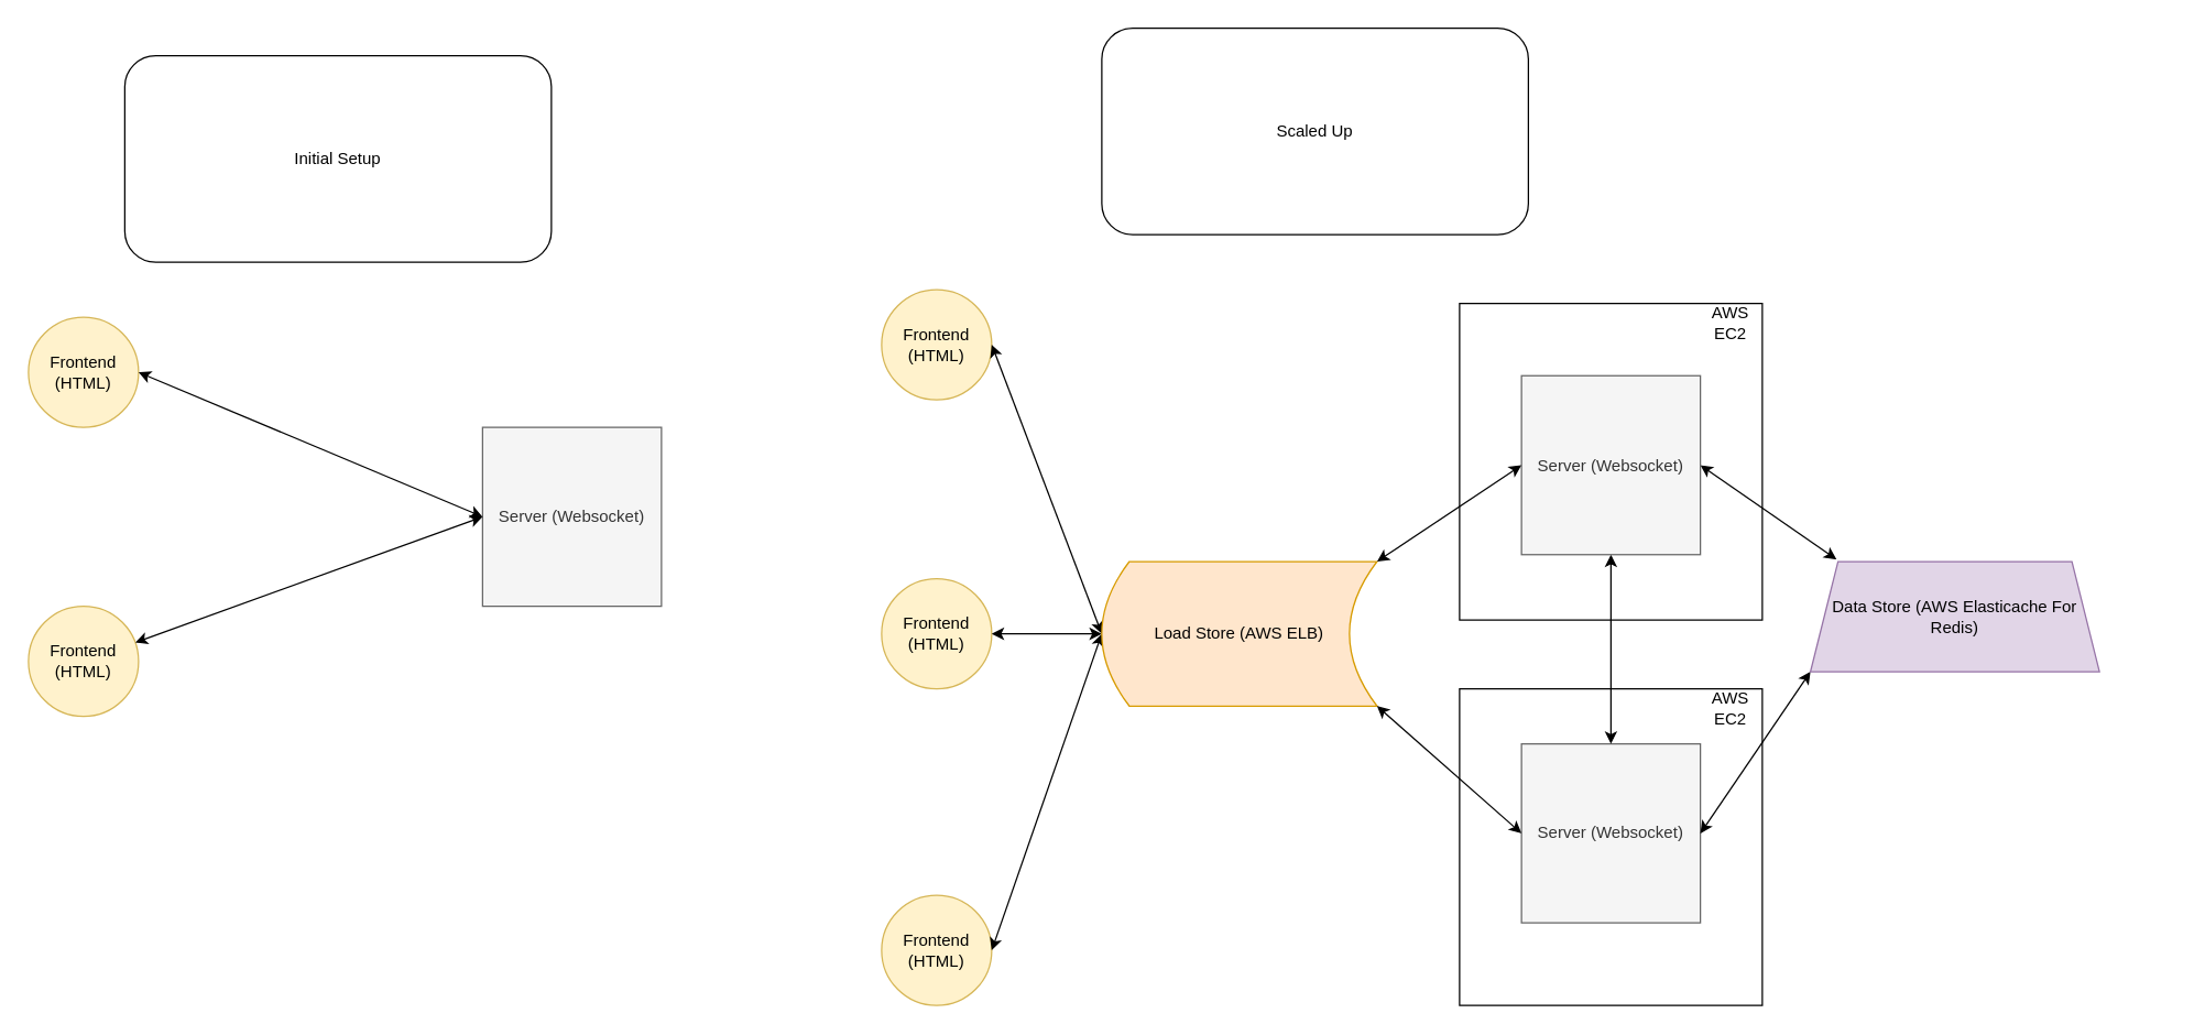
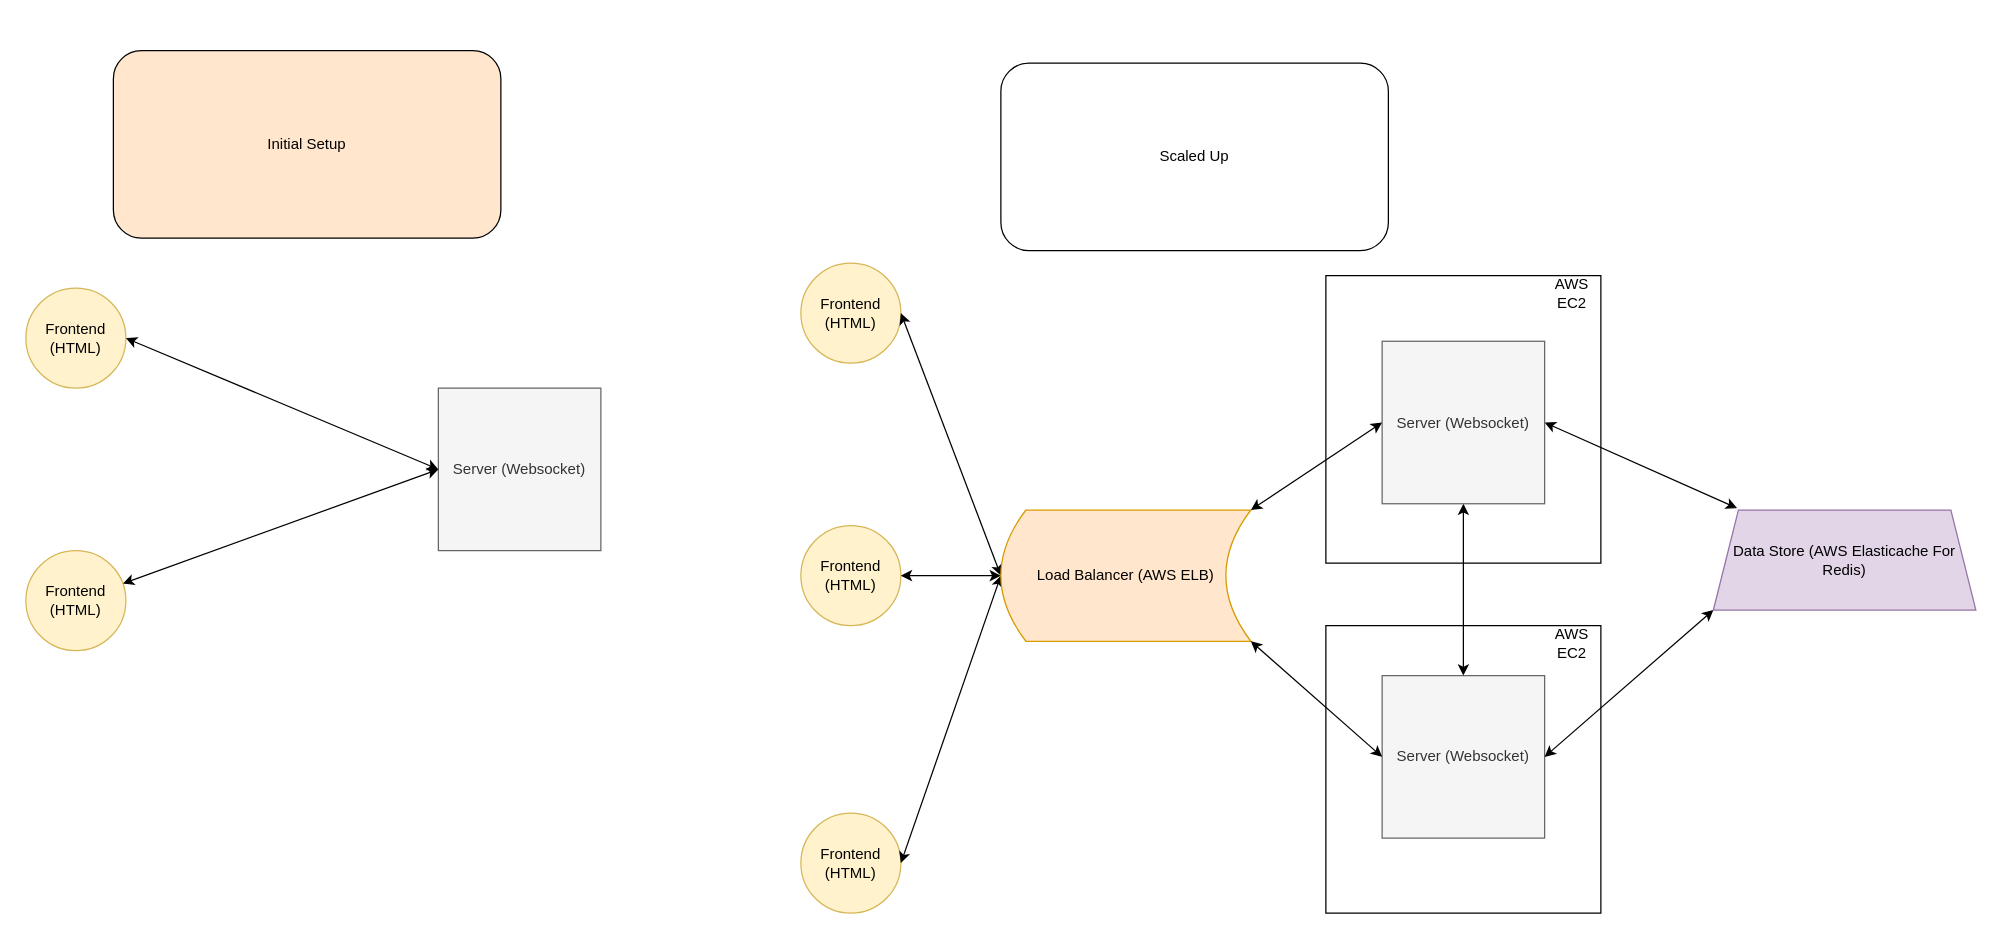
  <mxCell id="0" />
  <mxCell id="1" parent="0" />
  <mxCell id="2" value="" style="group" parent="1" vertex="1" connectable="0"><mxGeometry x="1060" y="500" width="220" height="230" as="geometry" /></mxCell>
  <mxCell id="3" value="" style="rounded=0;whiteSpace=wrap;html=1;" parent="2" vertex="1"><mxGeometry width="220" height="230" as="geometry" /></mxCell>
  <mxCell id="4" value="AWS EC2" style="text;html=1;strokeColor=none;fillColor=none;align=center;verticalAlign=middle;whiteSpace=wrap;rounded=0;" parent="2" vertex="1"><mxGeometry x="190.235" y="7.797" width="14.092" height="11.695" as="geometry" /></mxCell>
  <mxCell id="5" value="&lt;div&gt;Server (Websocket)&lt;/div&gt;" style="whiteSpace=wrap;html=1;aspect=fixed;fillColor=#f5f5f5;fontColor=#333333;strokeColor=#666666;" parent="2" vertex="1"><mxGeometry x="45" y="40" width="130" height="130" as="geometry" /></mxCell>
  <mxCell id="6" value="" style="group" parent="1" vertex="1" connectable="0"><mxGeometry x="1060" y="220" width="220" height="230" as="geometry" /></mxCell>
  <mxCell id="7" value="" style="rounded=0;whiteSpace=wrap;html=1;" parent="6" vertex="1"><mxGeometry width="220" height="230" as="geometry" /></mxCell>
  <mxCell id="8" value="AWS EC2" style="text;html=1;strokeColor=none;fillColor=none;align=center;verticalAlign=middle;whiteSpace=wrap;rounded=0;" parent="6" vertex="1"><mxGeometry x="190.235" y="7.797" width="14.092" height="11.695" as="geometry" /></mxCell>
  <mxCell id="9" value="&lt;div&gt;Server (Websocket)&lt;/div&gt;" style="whiteSpace=wrap;html=1;aspect=fixed;fillColor=#f5f5f5;fontColor=#333333;strokeColor=#666666;" parent="1" vertex="1"><mxGeometry x="350" y="310" width="130" height="130" as="geometry" /></mxCell>
  <mxCell id="10" value="Frontend (HTML)" style="ellipse;whiteSpace=wrap;html=1;aspect=fixed;fillColor=#fff2cc;strokeColor=#d6b656;" parent="1" vertex="1"><mxGeometry x="20" y="230" width="80" height="80" as="geometry" /></mxCell>
  <mxCell id="11" value="Frontend (HTML)" style="ellipse;whiteSpace=wrap;html=1;aspect=fixed;fillColor=#fff2cc;strokeColor=#d6b656;" parent="1" vertex="1"><mxGeometry x="20" y="440" width="80" height="80" as="geometry" /></mxCell>
- <mxCell id="12" value="Initial Setup" style="rounded=1;whiteSpace=wrap;html=1;" parent="1" vertex="1"><mxGeometry x="90" y="40" width="310" height="150" as="geometry" /></mxCell>
+ <mxCell id="12" value="Initial Setup" style="rounded=1;whiteSpace=wrap;html=1;fillColor=#ffe6cc;" parent="1" vertex="1"><mxGeometry x="90" y="40" width="310" height="150" as="geometry" /></mxCell>
  <mxCell id="13" value="" style="endArrow=classic;startArrow=classic;html=1;rounded=0;entryX=0;entryY=0.5;entryDx=0;entryDy=0;" parent="1" source="11" target="9" edge="1"><mxGeometry width="50" height="50" relative="1" as="geometry"><mxPoint x="390" y="440" as="sourcePoint" /><mxPoint x="440" y="390" as="targetPoint" /></mxGeometry></mxCell>
  <mxCell id="14" value="" style="endArrow=classic;startArrow=classic;html=1;rounded=0;entryX=1;entryY=0.5;entryDx=0;entryDy=0;exitX=0;exitY=0.5;exitDx=0;exitDy=0;" parent="1" source="9" target="10" edge="1"><mxGeometry width="50" height="50" relative="1" as="geometry"><mxPoint x="390" y="440" as="sourcePoint" /><mxPoint x="440" y="390" as="targetPoint" /></mxGeometry></mxCell>
  <mxCell id="15" value="Frontend (HTML)" style="ellipse;whiteSpace=wrap;html=1;aspect=fixed;fillColor=#fff2cc;strokeColor=#d6b656;" parent="1" vertex="1"><mxGeometry x="640" y="210" width="80" height="80" as="geometry" /></mxCell>
  <mxCell id="16" value="Frontend (HTML)" style="ellipse;whiteSpace=wrap;html=1;aspect=fixed;fillColor=#fff2cc;strokeColor=#d6b656;" parent="1" vertex="1"><mxGeometry x="640" y="420" width="80" height="80" as="geometry" /></mxCell>
- <mxCell id="17" value="Scaled Up" style="rounded=1;whiteSpace=wrap;html=1;" parent="1" vertex="1"><mxGeometry x="800" y="20" width="310" height="150" as="geometry" /></mxCell>
+ <mxCell id="17" value="Scaled Up" style="rounded=1;whiteSpace=wrap;html=1;" parent="1" vertex="1"><mxGeometry x="800" y="50" width="310" height="150" as="geometry" /></mxCell>
  <mxCell id="18" value="Frontend (HTML)" style="ellipse;whiteSpace=wrap;html=1;aspect=fixed;fillColor=#fff2cc;strokeColor=#d6b656;" parent="1" vertex="1"><mxGeometry x="640" y="650" width="80" height="80" as="geometry" /></mxCell>
  <mxCell id="19" value="" style="endArrow=classic;startArrow=classic;html=1;rounded=0;exitX=0.5;exitY=0;exitDx=0;exitDy=0;entryX=0.5;entryY=1;entryDx=0;entryDy=0;" parent="1" source="5" target="24" edge="1"><mxGeometry width="50" height="50" relative="1" as="geometry"><mxPoint x="1175" y="510" as="sourcePoint" /><mxPoint x="1175" y="400" as="targetPoint" /></mxGeometry></mxCell>
  <mxCell id="20" value="" style="endArrow=classic;startArrow=classic;html=1;rounded=0;entryX=1;entryY=0.5;entryDx=0;entryDy=0;exitX=0;exitY=0.5;exitDx=0;exitDy=0;" parent="1" source="27" target="15" edge="1"><mxGeometry width="50" height="50" relative="1" as="geometry"><mxPoint x="740" y="510" as="sourcePoint" /><mxPoint x="790" y="460" as="targetPoint" /></mxGeometry></mxCell>
  <mxCell id="21" value="" style="endArrow=classic;startArrow=classic;html=1;rounded=0;entryX=1;entryY=0.5;entryDx=0;entryDy=0;exitX=0;exitY=0.5;exitDx=0;exitDy=0;" parent="1" source="27" target="18" edge="1"><mxGeometry width="50" height="50" relative="1" as="geometry"><mxPoint x="740" y="510" as="sourcePoint" /><mxPoint x="790" y="460" as="targetPoint" /></mxGeometry></mxCell>
  <mxCell id="22" value="" style="endArrow=classic;startArrow=classic;html=1;rounded=0;exitX=1;exitY=0.5;exitDx=0;exitDy=0;entryX=0;entryY=0.5;entryDx=0;entryDy=0;" parent="1" source="16" target="27" edge="1"><mxGeometry width="50" height="50" relative="1" as="geometry"><mxPoint x="740" y="510" as="sourcePoint" /><mxPoint x="790" y="460" as="targetPoint" /></mxGeometry></mxCell>
  <mxCell id="23" value="" style="endArrow=classic;startArrow=classic;html=1;rounded=0;entryX=0.09;entryY=-0.019;entryDx=0;entryDy=0;exitX=1;exitY=0.5;exitDx=0;exitDy=0;entryPerimeter=0;" parent="1" source="24" target="26" edge="1"><mxGeometry width="50" height="50" relative="1" as="geometry"><mxPoint x="1305" y="340" as="sourcePoint" /><mxPoint x="1330" y="337.5" as="targetPoint" /></mxGeometry></mxCell>
  <mxCell id="24" value="&lt;div&gt;Server (Websocket)&lt;/div&gt;" style="whiteSpace=wrap;html=1;aspect=fixed;fillColor=#f5f5f5;fontColor=#333333;strokeColor=#666666;" parent="1" vertex="1"><mxGeometry x="1105" y="272.5" width="130" height="130" as="geometry" /></mxCell>
  <mxCell id="25" value="" style="endArrow=classic;startArrow=classic;html=1;rounded=0;exitX=1;exitY=0.5;exitDx=0;exitDy=0;entryX=0;entryY=1;entryDx=0;entryDy=0;" parent="1" source="5" target="26" edge="1"><mxGeometry width="50" height="50" relative="1" as="geometry"><mxPoint x="1295" y="620" as="sourcePoint" /><mxPoint x="1309" y="617.5" as="targetPoint" /></mxGeometry></mxCell>
- <mxCell id="26" value="Data Store (AWS Elasticache For Redis)" style="shape=trapezoid;perimeter=trapezoidPerimeter;whiteSpace=wrap;html=1;fixedSize=1;fillColor=#e1d5e7;strokeColor=#9673a6;" parent="1" vertex="1"><mxGeometry x="1315" y="407.5" width="210" height="80" as="geometry" /></mxCell>
- <mxCell id="27" value="Load Store (AWS ELB)" style="shape=dataStorage;whiteSpace=wrap;html=1;fixedSize=1;fillColor=#ffe6cc;strokeColor=#d79b00;" parent="1" vertex="1"><mxGeometry x="800" y="407.5" width="200" height="105" as="geometry" /></mxCell>
+ <mxCell id="26" value="Data Store (AWS Elasticache For Redis)" style="shape=trapezoid;perimeter=trapezoidPerimeter;whiteSpace=wrap;html=1;fixedSize=1;fillColor=#e1d5e7;strokeColor=#9673a6;" parent="1" vertex="1"><mxGeometry x="1370" y="407.5" width="210" height="80" as="geometry" /></mxCell>
+ <mxCell id="27" value="Load Balancer (AWS ELB)" style="shape=dataStorage;whiteSpace=wrap;html=1;fixedSize=1;fillColor=#ffe6cc;strokeColor=#d79b00;" parent="1" vertex="1"><mxGeometry x="800" y="407.5" width="200" height="105" as="geometry" /></mxCell>
  <mxCell id="28" value="" style="endArrow=classic;startArrow=classic;html=1;rounded=0;entryX=0;entryY=0.5;entryDx=0;entryDy=0;exitX=1;exitY=0;exitDx=0;exitDy=0;" parent="1" source="27" target="24" edge="1"><mxGeometry width="50" height="50" relative="1" as="geometry"><mxPoint x="810" y="530" as="sourcePoint" /><mxPoint x="860" y="480" as="targetPoint" /></mxGeometry></mxCell>
  <mxCell id="29" value="" style="endArrow=classic;startArrow=classic;html=1;rounded=0;entryX=0;entryY=0.5;entryDx=0;entryDy=0;exitX=1;exitY=1;exitDx=0;exitDy=0;" parent="1" source="27" target="5" edge="1"><mxGeometry width="50" height="50" relative="1" as="geometry"><mxPoint x="810" y="530" as="sourcePoint" /><mxPoint x="860" y="480" as="targetPoint" /></mxGeometry></mxCell>
